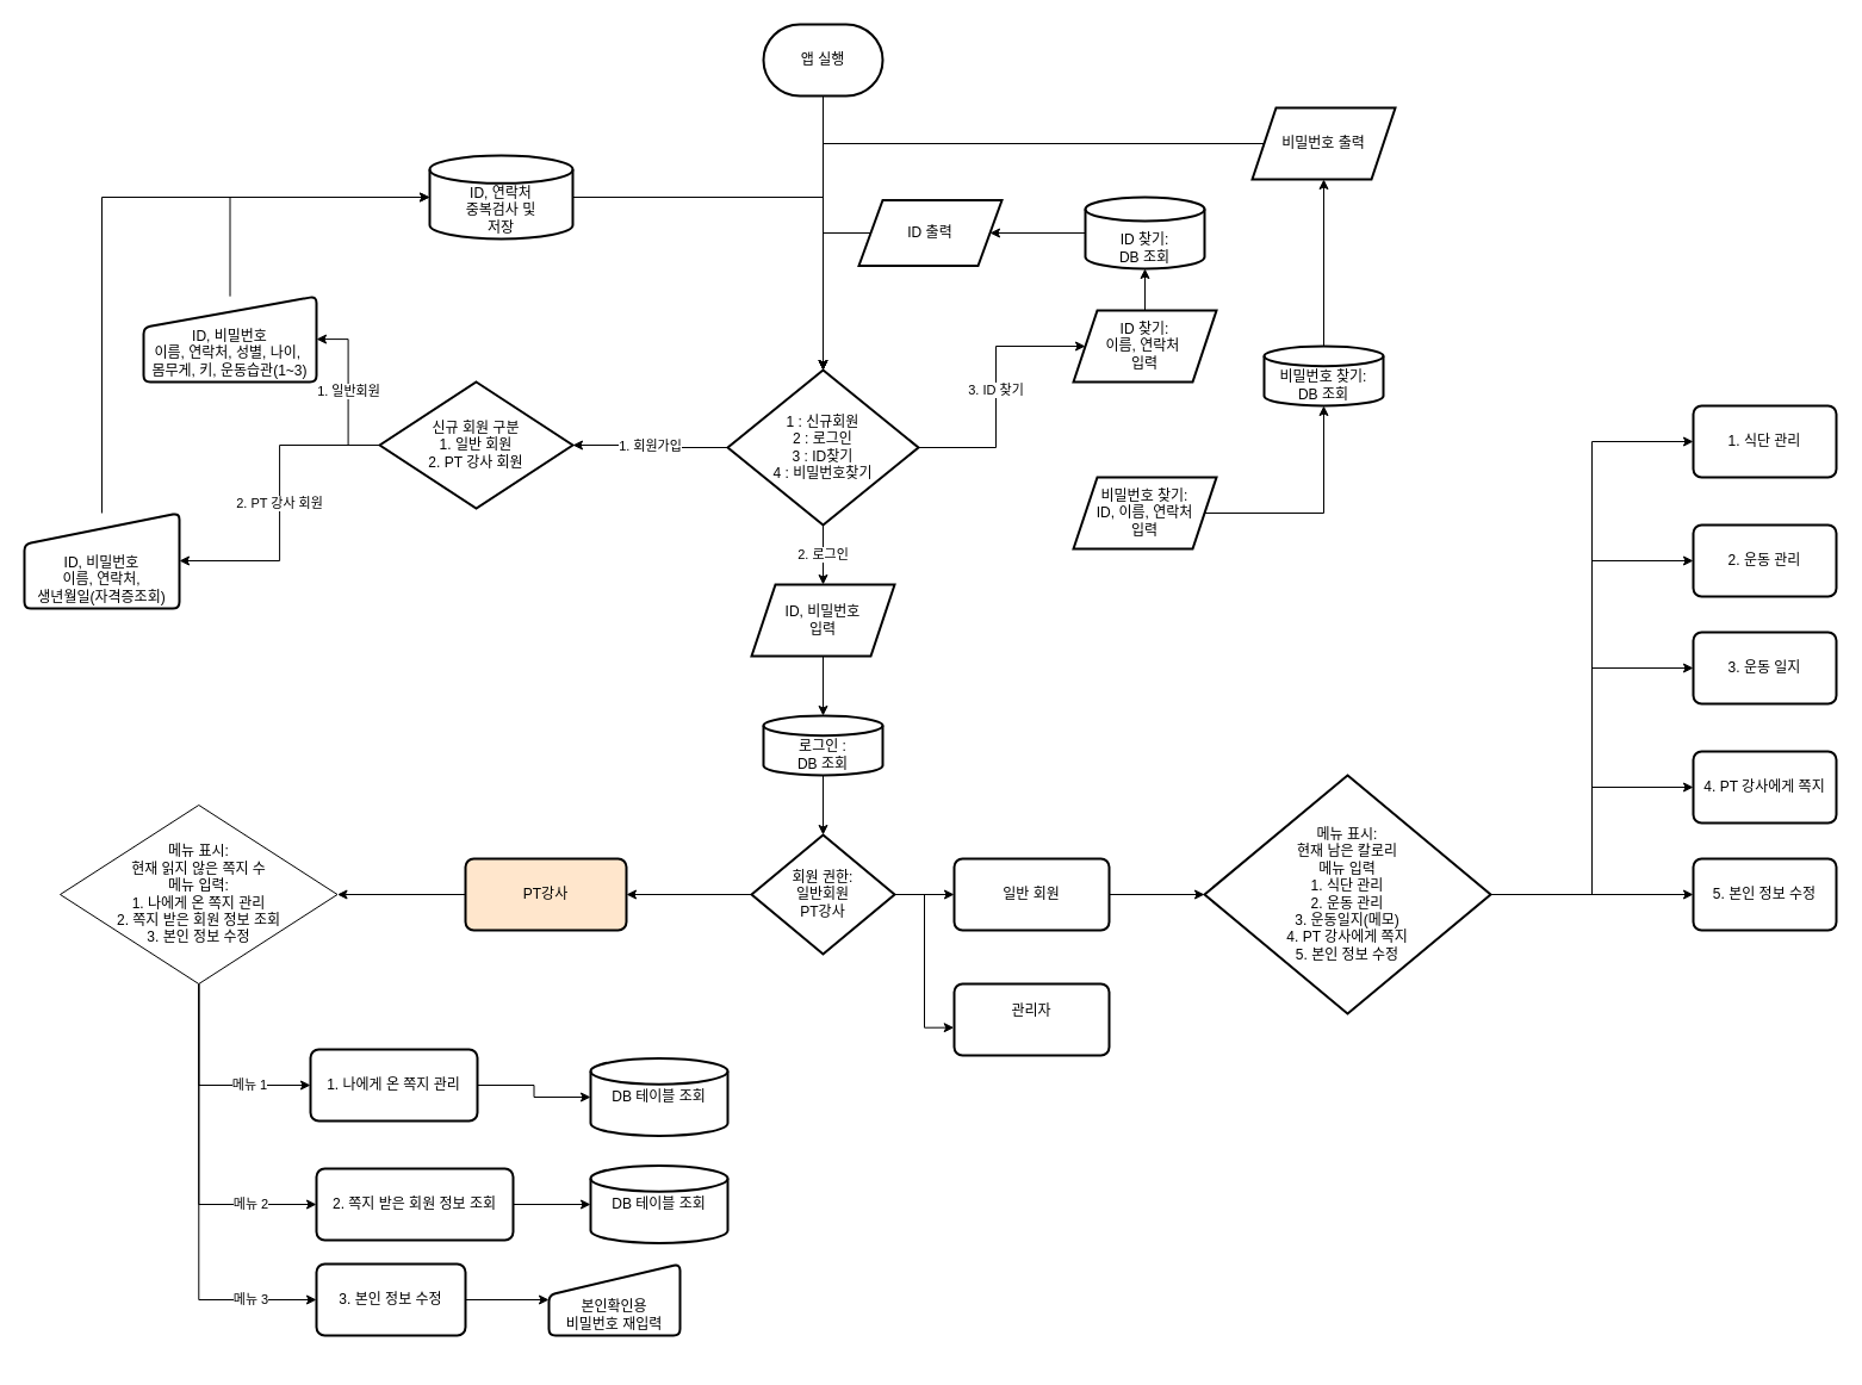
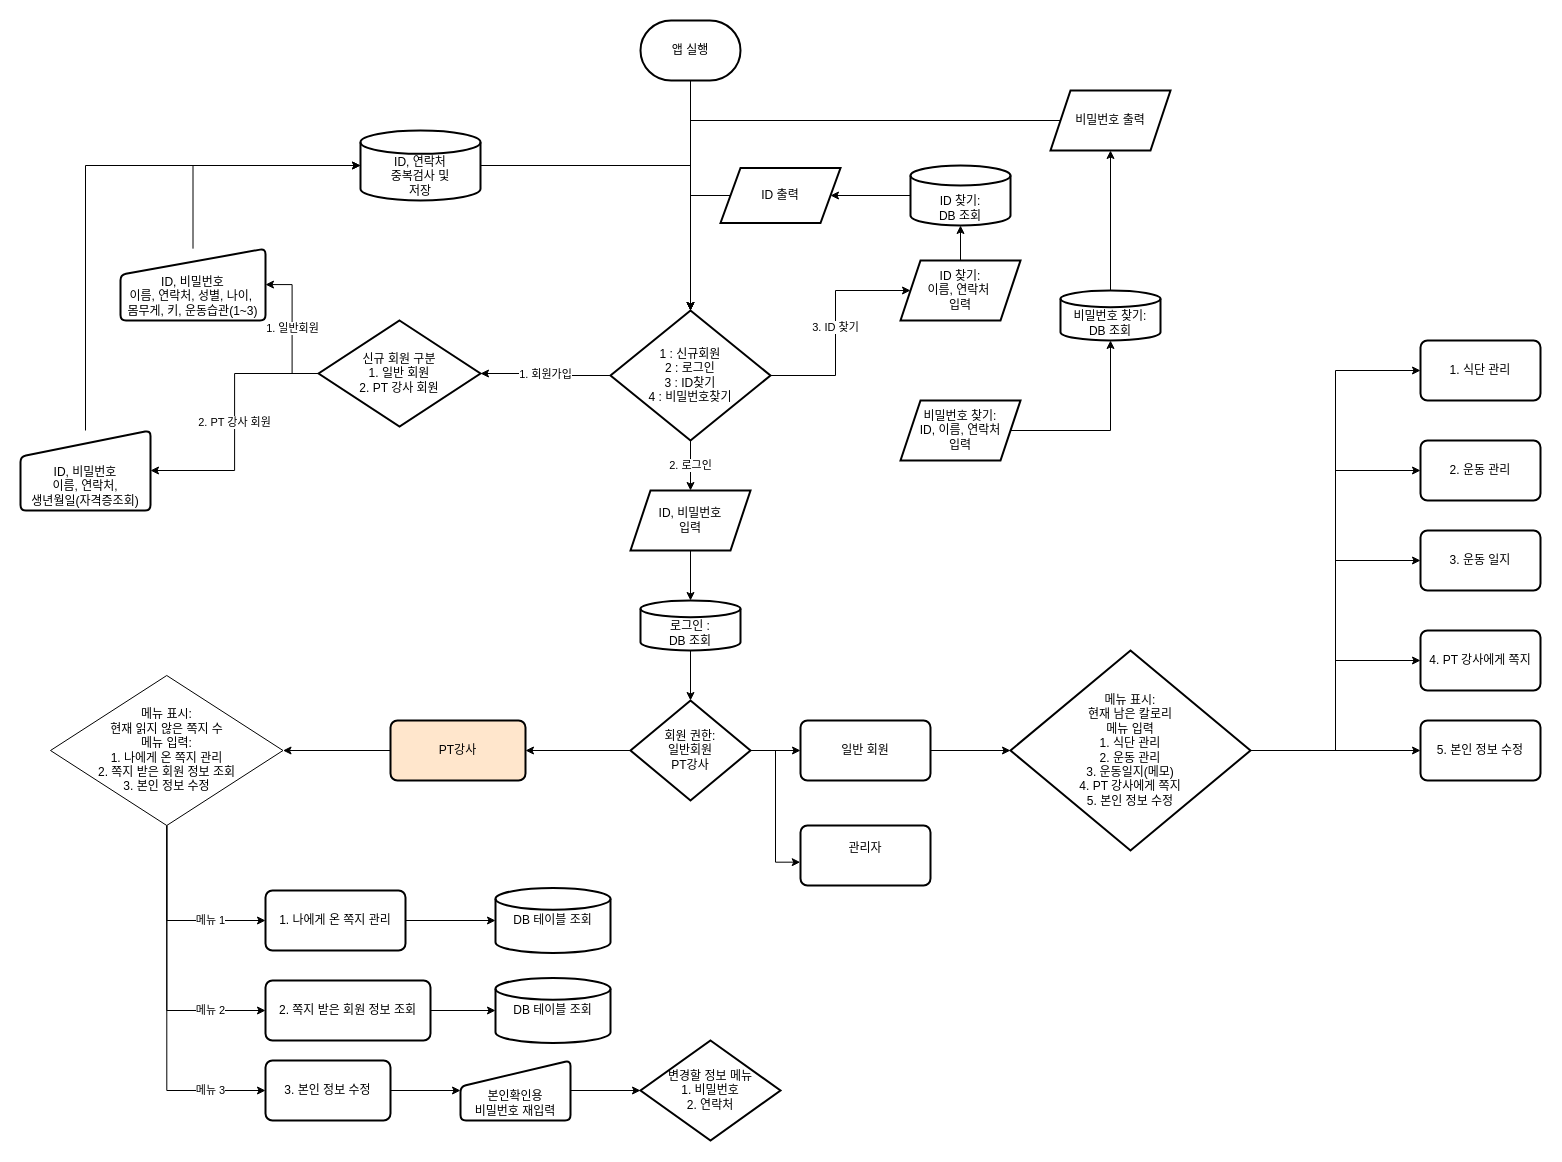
  <mxCell id="0" />
  <mxCell id="1" parent="0" />
  <mxCell id="2" value="" style="edgeStyle=orthogonalEdgeStyle;rounded=0;orthogonalLoop=1;jettySize=auto;html=1;" parent="1" source="3" target="7" edge="1"><mxGeometry relative="1" as="geometry" /></mxCell>
  <mxCell id="3" value="앱 실행" style="strokeWidth=2;html=1;shape=mxgraph.flowchart.terminator;whiteSpace=wrap;" parent="1" vertex="1"><mxGeometry x="640" y="20" width="100" height="60" as="geometry" /></mxCell>
  <mxCell id="4" value="1. 회원가입" style="edgeStyle=orthogonalEdgeStyle;rounded=0;orthogonalLoop=1;jettySize=auto;html=1;" parent="1" source="7" target="10" edge="1"><mxGeometry relative="1" as="geometry" /></mxCell>
  <mxCell id="5" value="2. 로그인" style="edgeStyle=orthogonalEdgeStyle;rounded=0;orthogonalLoop=1;jettySize=auto;html=1;" parent="1" source="7" target="13" edge="1"><mxGeometry relative="1" as="geometry" /></mxCell>
  <mxCell id="6" value="3. ID 찾기" style="edgeStyle=orthogonalEdgeStyle;rounded=0;orthogonalLoop=1;jettySize=auto;html=1;" parent="1" source="7" target="15" edge="1"><mxGeometry relative="1" as="geometry" /></mxCell>
  <mxCell id="7" value="&lt;div&gt;1 : 신규회원&lt;/div&gt;&lt;div&gt;2 : 로그인&lt;/div&gt;&lt;div&gt;3 : ID찾기&lt;/div&gt;&lt;div&gt;4 : 비밀번호찾기&lt;/div&gt;" style="strokeWidth=2;html=1;shape=mxgraph.flowchart.decision;whiteSpace=wrap;rounded=1;size=26;arcSize=11;verticalAlign=middle;align=center;" parent="1" vertex="1"><mxGeometry x="610" y="310" width="160" height="130" as="geometry" /></mxCell>
  <mxCell id="8" value="1. 일반회원" style="edgeStyle=orthogonalEdgeStyle;rounded=0;orthogonalLoop=1;jettySize=auto;html=1;exitX=0;exitY=0.5;exitDx=0;exitDy=0;entryX=1;entryY=0.5;entryDx=0;entryDy=0;" parent="1" source="10" target="36" edge="1"><mxGeometry relative="1" as="geometry" /></mxCell>
  <mxCell id="9" value="2. PT 강사 회원" style="edgeStyle=orthogonalEdgeStyle;rounded=0;orthogonalLoop=1;jettySize=auto;html=1;entryX=1;entryY=0.5;entryDx=0;entryDy=0;" parent="1" source="10" target="37" edge="1"><mxGeometry relative="1" as="geometry" /></mxCell>
  <mxCell id="10" value="신규 회원 구분&lt;div&gt;1. 일반 회원&lt;/div&gt;&lt;div&gt;2. PT 강사 회원&lt;/div&gt;" style="shape=mxgraph.flowchart.decision;html=1;strokeWidth=2;whiteSpace=wrap;rounded=1;arcSize=11;size=26;" parent="1" vertex="1"><mxGeometry x="318.06" y="320" width="161.94" height="106" as="geometry" /></mxCell>
  <mxCell id="11" value="" style="edgeStyle=orthogonalEdgeStyle;rounded=0;orthogonalLoop=1;jettySize=auto;html=1;exitX=1;exitY=0.5;exitDx=0;exitDy=0;entryX=0.5;entryY=0;entryDx=0;entryDy=0;entryPerimeter=0;" parent="1" source="25" target="7" edge="1"><mxGeometry relative="1" as="geometry"><mxPoint x="520" y="207.5" as="sourcePoint" /></mxGeometry></mxCell>
  <mxCell id="12" style="edgeStyle=orthogonalEdgeStyle;rounded=0;orthogonalLoop=1;jettySize=auto;html=1;exitX=0.5;exitY=1;exitDx=0;exitDy=0;entryX=0.5;entryY=0;entryDx=0;entryDy=0;" parent="1" source="13" target="28" edge="1"><mxGeometry relative="1" as="geometry" /></mxCell>
  <mxCell id="13" value="ID, 비밀번호&lt;div&gt;입력&lt;/div&gt;" style="shape=parallelogram;perimeter=parallelogramPerimeter;whiteSpace=wrap;html=1;fixedSize=1;strokeWidth=2;" parent="1" vertex="1"><mxGeometry x="630" y="490" width="120" height="60" as="geometry" /></mxCell>
  <mxCell id="14" value="" style="edgeStyle=orthogonalEdgeStyle;rounded=0;orthogonalLoop=1;jettySize=auto;html=1;entryX=0.5;entryY=1;entryDx=0;entryDy=0;" parent="1" source="15" target="24" edge="1"><mxGeometry relative="1" as="geometry" /></mxCell>
  <mxCell id="15" value="ID 찾기:&lt;div&gt;이름, 연락처&amp;nbsp;&lt;/div&gt;&lt;div&gt;입력&lt;/div&gt;" style="shape=parallelogram;perimeter=parallelogramPerimeter;whiteSpace=wrap;html=1;fixedSize=1;strokeWidth=2;" parent="1" vertex="1"><mxGeometry x="900" y="260" width="120" height="60" as="geometry" /></mxCell>
  <mxCell id="16" value="" style="edgeStyle=orthogonalEdgeStyle;rounded=0;orthogonalLoop=1;jettySize=auto;html=1;" parent="1" source="22" target="19" edge="1"><mxGeometry relative="1" as="geometry" /></mxCell>
  <mxCell id="17" value="비밀번호 찾기:&lt;br&gt;ID, 이름, 연락처&lt;div&gt;입력&lt;/div&gt;" style="shape=parallelogram;perimeter=parallelogramPerimeter;whiteSpace=wrap;html=1;fixedSize=1;strokeWidth=2;" parent="1" vertex="1"><mxGeometry x="900" y="400" width="120" height="60" as="geometry" /></mxCell>
  <mxCell id="18" value="ID 출력" style="shape=parallelogram;perimeter=parallelogramPerimeter;whiteSpace=wrap;html=1;fixedSize=1;strokeWidth=2;" parent="1" vertex="1"><mxGeometry x="720" y="167.5" width="120" height="55" as="geometry" /></mxCell>
  <mxCell id="19" value="비밀번호 출력" style="shape=parallelogram;perimeter=parallelogramPerimeter;whiteSpace=wrap;html=1;fixedSize=1;strokeWidth=2;" parent="1" vertex="1"><mxGeometry x="1050" y="90" width="120" height="60" as="geometry" /></mxCell>
  <mxCell id="20" style="edgeStyle=orthogonalEdgeStyle;rounded=0;orthogonalLoop=1;jettySize=auto;html=1;exitX=0;exitY=0.5;exitDx=0;exitDy=0;entryX=0.5;entryY=0;entryDx=0;entryDy=0;entryPerimeter=0;" parent="1" source="19" target="7" edge="1"><mxGeometry relative="1" as="geometry" /></mxCell>
  <mxCell id="21" value="" style="edgeStyle=orthogonalEdgeStyle;rounded=0;orthogonalLoop=1;jettySize=auto;html=1;" parent="1" source="17" target="22" edge="1"><mxGeometry relative="1" as="geometry"><mxPoint x="990" y="430" as="sourcePoint" /><mxPoint x="1090" y="180" as="targetPoint" /></mxGeometry></mxCell>
  <mxCell id="22" value="&lt;div&gt;비밀번호 찾기:&lt;/div&gt;DB 조회" style="rounded=1;whiteSpace=wrap;html=1;absoluteArcSize=1;arcSize=14;strokeWidth=2;shape=mxgraph.flowchart.database;verticalAlign=bottom;" parent="1" vertex="1"><mxGeometry x="1060" y="290" width="100" height="50" as="geometry" /></mxCell>
  <mxCell id="23" style="edgeStyle=orthogonalEdgeStyle;rounded=0;orthogonalLoop=1;jettySize=auto;html=1;exitX=0;exitY=0.5;exitDx=0;exitDy=0;entryX=1;entryY=0.5;entryDx=0;entryDy=0;" parent="1" source="24" target="18" edge="1"><mxGeometry relative="1" as="geometry" /></mxCell>
  <mxCell id="24" value="&lt;div&gt;ID 찾기:&lt;/div&gt;DB 조회" style="rounded=1;whiteSpace=wrap;html=1;absoluteArcSize=1;arcSize=14;strokeWidth=2;shape=mxgraph.flowchart.database;verticalAlign=bottom;horizontal=1;" parent="1" vertex="1"><mxGeometry x="910" y="165" width="100" height="60" as="geometry" /></mxCell>
  <mxCell id="25" value="&lt;div&gt;ID, 연락처&lt;/div&gt;&lt;div&gt;중복검사 및&lt;/div&gt;&lt;div&gt;저장&lt;/div&gt;" style="rounded=1;whiteSpace=wrap;html=1;absoluteArcSize=1;arcSize=14;strokeWidth=2;shape=mxgraph.flowchart.database;verticalAlign=bottom;" parent="1" vertex="1"><mxGeometry x="360" y="130" width="120" height="70" as="geometry" /></mxCell>
  <mxCell id="26" style="edgeStyle=orthogonalEdgeStyle;rounded=0;orthogonalLoop=1;jettySize=auto;html=1;entryX=0.5;entryY=0;entryDx=0;entryDy=0;entryPerimeter=0;exitX=0;exitY=0.5;exitDx=0;exitDy=0;" parent="1" source="18" target="7" edge="1"><mxGeometry relative="1" as="geometry"><Array as="points"><mxPoint x="690" y="195" /></Array></mxGeometry></mxCell>
  <mxCell id="27" value="" style="edgeStyle=orthogonalEdgeStyle;rounded=0;orthogonalLoop=1;jettySize=auto;html=1;" parent="1" source="28" target="31" edge="1"><mxGeometry relative="1" as="geometry" /></mxCell>
  <mxCell id="28" value="로그인 :&lt;div&gt;DB 조회&lt;/div&gt;" style="rounded=1;whiteSpace=wrap;html=1;absoluteArcSize=1;arcSize=14;strokeWidth=2;shape=mxgraph.flowchart.database;verticalAlign=bottom;" parent="1" vertex="1"><mxGeometry x="640" y="600" width="100" height="50" as="geometry" /></mxCell>
  <mxCell id="29" style="edgeStyle=orthogonalEdgeStyle;rounded=0;orthogonalLoop=1;jettySize=auto;html=1;exitX=1;exitY=0.5;exitDx=0;exitDy=0;exitPerimeter=0;" parent="1" source="31" target="33" edge="1"><mxGeometry relative="1" as="geometry" /></mxCell>
  <mxCell id="30" style="edgeStyle=orthogonalEdgeStyle;rounded=0;orthogonalLoop=1;jettySize=auto;html=1;exitX=0;exitY=0.5;exitDx=0;exitDy=0;exitPerimeter=0;entryX=0;entryY=0.5;entryDx=0;entryDy=0;" parent="1" source="31" target="35" edge="1"><mxGeometry relative="1" as="geometry" /></mxCell>
  <mxCell id="31" value="회원 권한:&lt;div&gt;일반회원&lt;/div&gt;&lt;div&gt;PT강사&lt;/div&gt;" style="strokeWidth=2;html=1;shape=mxgraph.flowchart.decision;whiteSpace=wrap;" parent="1" vertex="1"><mxGeometry x="630" y="700" width="120" height="100" as="geometry" /></mxCell>
  <mxCell id="32" style="edgeStyle=orthogonalEdgeStyle;rounded=0;orthogonalLoop=1;jettySize=auto;html=1;entryX=0;entryY=0.5;entryDx=0;entryDy=0;" parent="1" source="33" target="45" edge="1"><mxGeometry relative="1" as="geometry" /></mxCell>
  <mxCell id="33" value="일반 회원" style="rounded=1;whiteSpace=wrap;html=1;absoluteArcSize=1;arcSize=14;strokeWidth=2;" parent="1" vertex="1"><mxGeometry x="800" y="720" width="130" height="60" as="geometry" /></mxCell>
  <mxCell id="34" value="" style="edgeStyle=orthogonalEdgeStyle;rounded=0;orthogonalLoop=1;jettySize=auto;html=1;" parent="1" source="35" target="49" edge="1"><mxGeometry relative="1" as="geometry" /></mxCell>
  <mxCell id="35" value="PT강사" style="rounded=1;whiteSpace=wrap;html=1;direction=west;absoluteArcSize=1;arcSize=14;strokeWidth=2;fillColor=#ffe6cc;" parent="1" vertex="1"><mxGeometry x="390" y="720" width="135" height="60" as="geometry" /></mxCell>
  <mxCell id="36" value="ID, 비밀번호&lt;div&gt;이름, 연락처,&amp;nbsp;&lt;span style=&quot;background-color: initial;&quot;&gt;성별, 나이,&amp;nbsp;&lt;/span&gt;&lt;/div&gt;&lt;div&gt;몸무게, 키,&amp;nbsp;&lt;span style=&quot;background-color: initial;&quot;&gt;운동습관(1~3)&lt;/span&gt;&lt;/div&gt;" style="html=1;strokeWidth=2;shape=manualInput;whiteSpace=wrap;rounded=1;size=26;arcSize=11;verticalAlign=bottom;" parent="1" vertex="1"><mxGeometry x="120" y="248.15" width="145" height="71.85" as="geometry" /></mxCell>
  <mxCell id="37" value="ID, 비밀번호&lt;div&gt;이름, 연락처,&lt;/div&gt;&lt;div&gt;생년월일(자격증조회)&lt;/div&gt;" style="html=1;strokeWidth=2;shape=manualInput;whiteSpace=wrap;rounded=1;size=26;arcSize=11;verticalAlign=bottom;" parent="1" vertex="1"><mxGeometry x="20" y="430" width="130" height="80" as="geometry" /></mxCell>
  <mxCell id="38" style="edgeStyle=orthogonalEdgeStyle;rounded=0;orthogonalLoop=1;jettySize=auto;html=1;exitX=0.5;exitY=0;exitDx=0;exitDy=0;entryX=0;entryY=0.5;entryDx=0;entryDy=0;entryPerimeter=0;" parent="1" source="37" target="25" edge="1"><mxGeometry relative="1" as="geometry" /></mxCell>
  <mxCell id="39" style="edgeStyle=orthogonalEdgeStyle;rounded=0;orthogonalLoop=1;jettySize=auto;html=1;exitX=0.5;exitY=0;exitDx=0;exitDy=0;entryX=0;entryY=0.5;entryDx=0;entryDy=0;entryPerimeter=0;" parent="1" source="36" target="25" edge="1"><mxGeometry relative="1" as="geometry" /></mxCell>
  <mxCell id="40" style="edgeStyle=orthogonalEdgeStyle;rounded=0;orthogonalLoop=1;jettySize=auto;html=1;entryX=0;entryY=0.5;entryDx=0;entryDy=0;" parent="1" source="45" target="50" edge="1"><mxGeometry relative="1" as="geometry" /></mxCell>
  <mxCell id="41" style="edgeStyle=orthogonalEdgeStyle;rounded=0;orthogonalLoop=1;jettySize=auto;html=1;entryX=0;entryY=0.5;entryDx=0;entryDy=0;" parent="1" source="45" target="51" edge="1"><mxGeometry relative="1" as="geometry" /></mxCell>
  <mxCell id="42" style="edgeStyle=orthogonalEdgeStyle;rounded=0;orthogonalLoop=1;jettySize=auto;html=1;entryX=0;entryY=0.5;entryDx=0;entryDy=0;" parent="1" source="45" target="52" edge="1"><mxGeometry relative="1" as="geometry" /></mxCell>
  <mxCell id="43" style="edgeStyle=orthogonalEdgeStyle;rounded=0;orthogonalLoop=1;jettySize=auto;html=1;entryX=0;entryY=0.5;entryDx=0;entryDy=0;" parent="1" source="45" target="53" edge="1"><mxGeometry relative="1" as="geometry" /></mxCell>
  <mxCell id="44" style="edgeStyle=orthogonalEdgeStyle;rounded=0;orthogonalLoop=1;jettySize=auto;html=1;entryX=0;entryY=0.5;entryDx=0;entryDy=0;" parent="1" source="45" target="54" edge="1"><mxGeometry relative="1" as="geometry" /></mxCell>
  <mxCell id="45" value="&lt;div&gt;메뉴 표시:&lt;/div&gt;&lt;div&gt;현재 남은 칼로리&lt;/div&gt;메뉴 입력&lt;div&gt;1. 식단 관리&lt;/div&gt;&lt;div&gt;2. 운동 관리&lt;/div&gt;&lt;div&gt;3. 운동일지(메모)&lt;/div&gt;&lt;div&gt;4. PT 강사에게 쪽지&lt;/div&gt;&lt;div&gt;5. 본인 정보 수정&lt;/div&gt;" style="whiteSpace=wrap;html=1;strokeWidth=2;shape=mxgraph.flowchart.decision;" parent="1" vertex="1"><mxGeometry x="1010" y="650" width="240" height="200" as="geometry" /></mxCell>
  <mxCell id="46" value="메뉴 1" style="edgeStyle=orthogonalEdgeStyle;rounded=0;orthogonalLoop=1;jettySize=auto;html=1;entryX=0;entryY=0.5;entryDx=0;entryDy=0;" parent="1" source="49" target="56" edge="1"><mxGeometry x="0.432" relative="1" as="geometry"><mxPoint as="offset" /></mxGeometry></mxCell>
  <mxCell id="47" value="메뉴 3" style="edgeStyle=orthogonalEdgeStyle;rounded=0;orthogonalLoop=1;jettySize=auto;html=1;entryX=0;entryY=0.5;entryDx=0;entryDy=0;" parent="1" source="49" target="58" edge="1"><mxGeometry x="0.698" relative="1" as="geometry"><mxPoint as="offset" /></mxGeometry></mxCell>
  <mxCell id="48" value="메뉴 2" style="edgeStyle=orthogonalEdgeStyle;rounded=0;orthogonalLoop=1;jettySize=auto;html=1;entryX=0;entryY=0.5;entryDx=0;entryDy=0;" parent="1" source="49" target="60" edge="1"><mxGeometry x="0.612" relative="1" as="geometry"><mxPoint as="offset" /></mxGeometry></mxCell>
  <mxCell id="49" value="메뉴 표시:&lt;div&gt;현재 읽지 않은 쪽지 수&lt;/div&gt;&lt;div&gt;메뉴 입력:&lt;/div&gt;&lt;div&gt;1. 나에게 온 쪽지 관리&lt;/div&gt;&lt;div&gt;2. 쪽지 받은 회원 정보 조회&lt;/div&gt;&lt;div&gt;3. 본인 정보 수정&lt;/div&gt;" style="whiteSpace=wrap;html=1;rounded=0;shape=rhombus;perimeter=rhombusPerimeter;" parent="1" vertex="1"><mxGeometry x="50" y="675" width="232.5" height="150" as="geometry" /></mxCell>
  <mxCell id="50" value="1. 식단 관리" style="rounded=1;whiteSpace=wrap;html=1;absoluteArcSize=1;arcSize=14;strokeWidth=2;" parent="1" vertex="1"><mxGeometry x="1420" y="340" width="120" height="60" as="geometry" /></mxCell>
  <mxCell id="51" value="2. 운동 관리" style="rounded=1;whiteSpace=wrap;html=1;absoluteArcSize=1;arcSize=14;strokeWidth=2;" parent="1" vertex="1"><mxGeometry x="1420" y="440" width="120" height="60" as="geometry" /></mxCell>
  <mxCell id="52" value="3. 운동 일지" style="rounded=1;whiteSpace=wrap;html=1;absoluteArcSize=1;arcSize=14;strokeWidth=2;" parent="1" vertex="1"><mxGeometry x="1420" y="530" width="120" height="60" as="geometry" /></mxCell>
  <mxCell id="53" value="4. PT 강사에게 쪽지" style="rounded=1;whiteSpace=wrap;html=1;absoluteArcSize=1;arcSize=14;strokeWidth=2;" parent="1" vertex="1"><mxGeometry x="1420" y="630" width="120" height="60" as="geometry" /></mxCell>
  <mxCell id="54" value="5. 본인 정보 수정" style="rounded=1;whiteSpace=wrap;html=1;absoluteArcSize=1;arcSize=14;strokeWidth=2;" parent="1" vertex="1"><mxGeometry x="1420" y="720" width="120" height="60" as="geometry" /></mxCell>
  <mxCell id="55" value="" style="edgeStyle=orthogonalEdgeStyle;rounded=0;orthogonalLoop=1;jettySize=auto;html=1;" edge="1" parent="1" source="56" target="61"><mxGeometry relative="1" as="geometry" /></mxCell>
- <mxCell id="56" value="1. 나에게 온 쪽지 관리" style="rounded=1;whiteSpace=wrap;html=1;absoluteArcSize=1;arcSize=14;strokeWidth=2;" parent="1" vertex="1"><mxGeometry x="260" y="880" width="140" height="60" as="geometry" /></mxCell>
+ <mxCell id="56" value="1. 나에게 온 쪽지 관리" style="rounded=1;whiteSpace=wrap;html=1;absoluteArcSize=1;arcSize=14;strokeWidth=2;" parent="1" vertex="1"><mxGeometry x="265" y="890" width="140" height="60" as="geometry" /></mxCell>
  <mxCell id="57" value="" style="edgeStyle=orthogonalEdgeStyle;rounded=0;orthogonalLoop=1;jettySize=auto;html=1;" edge="1" parent="1" source="58" target="64"><mxGeometry relative="1" as="geometry" /></mxCell>
  <mxCell id="58" value="3. 본인 정보 수정" style="rounded=1;whiteSpace=wrap;html=1;absoluteArcSize=1;arcSize=14;strokeWidth=2;" parent="1" vertex="1"><mxGeometry x="265" y="1060" width="125" height="60" as="geometry" /></mxCell>
  <mxCell id="59" value="" style="edgeStyle=orthogonalEdgeStyle;rounded=0;orthogonalLoop=1;jettySize=auto;html=1;" edge="1" parent="1" source="60" target="62"><mxGeometry relative="1" as="geometry" /></mxCell>
  <mxCell id="60" value="2. 쪽지 받은 회원 정보 조회" style="rounded=1;whiteSpace=wrap;html=1;absoluteArcSize=1;arcSize=14;strokeWidth=2;" parent="1" vertex="1"><mxGeometry x="265" y="980" width="165" height="60" as="geometry" /></mxCell>
  <mxCell id="61" value="DB 테이블 조회" style="strokeWidth=2;html=1;shape=mxgraph.flowchart.database;whiteSpace=wrap;" vertex="1" parent="1"><mxGeometry x="495" y="887.5" width="115" height="65" as="geometry" /></mxCell>
  <mxCell id="62" value="DB 테이블 조회" style="strokeWidth=2;html=1;shape=mxgraph.flowchart.database;whiteSpace=wrap;" vertex="1" parent="1"><mxGeometry x="495" y="977.5" width="115" height="65" as="geometry" /></mxCell>
+ <mxCell id="63" value="" style="edgeStyle=orthogonalEdgeStyle;rounded=0;orthogonalLoop=1;jettySize=auto;html=1;" edge="1" parent="1" source="64" target="65"><mxGeometry relative="1" as="geometry" /></mxCell>
  <mxCell id="64" value="본인확인용&lt;div&gt;비밀번호 재입력&lt;/div&gt;" style="html=1;strokeWidth=2;shape=manualInput;whiteSpace=wrap;rounded=1;size=26;arcSize=11;verticalAlign=bottom;" vertex="1" parent="1"><mxGeometry x="460" y="1060" width="110" height="60" as="geometry" /></mxCell>
+ <mxCell id="65" value="&lt;div&gt;변경할 정보 메뉴&lt;/div&gt;1. 비밀번호&lt;div&gt;2. 연락처&lt;/div&gt;" style="strokeWidth=2;html=1;shape=mxgraph.flowchart.decision;whiteSpace=wrap;" vertex="1" parent="1"><mxGeometry x="640" y="1040" width="140" height="100" as="geometry" /></mxCell>
  <mxCell id="66" value="관리자&lt;div&gt;&lt;br&gt;&lt;/div&gt;" style="rounded=1;whiteSpace=wrap;html=1;absoluteArcSize=1;arcSize=14;strokeWidth=2;" vertex="1" parent="1"><mxGeometry x="800" y="825" width="130" height="60" as="geometry" /></mxCell>
  <mxCell id="67" style="edgeStyle=orthogonalEdgeStyle;rounded=0;orthogonalLoop=1;jettySize=auto;html=1;entryX=-0.002;entryY=0.611;entryDx=0;entryDy=0;entryPerimeter=0;" edge="1" parent="1" source="31" target="66"><mxGeometry relative="1" as="geometry" /></mxCell>
